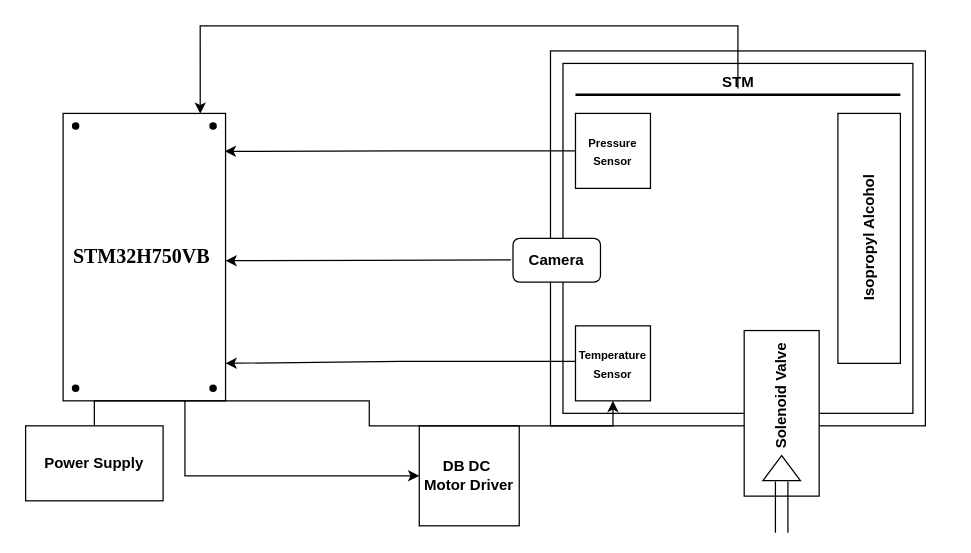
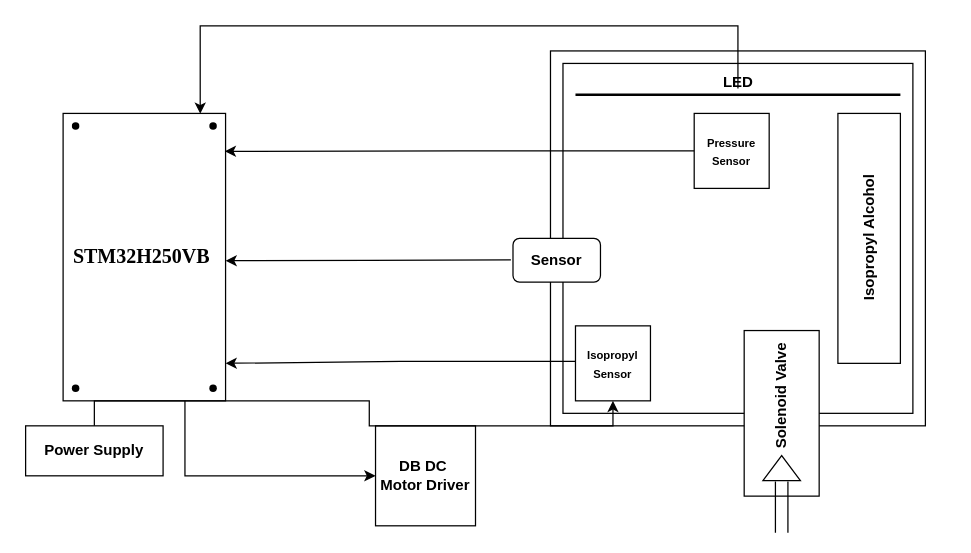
  <mxCell id="0" />
  <mxCell id="1" parent="0" />
  <mxCell id="2" style="edgeStyle=orthogonalEdgeStyle;rounded=0;orthogonalLoop=1;jettySize=auto;html=1;exitX=0.75;exitY=1;exitDx=0;exitDy=0;entryX=0;entryY=0.5;entryDx=0;entryDy=0;" edge="1" parent="1" source="3" target="21"><mxGeometry relative="1" as="geometry" /></mxCell>
- <mxCell id="3" value="&lt;span style=&quot;font-size: 12pt; line-height: 115%; font-family: Times, serif;&quot; lang=&quot;EN&quot;&gt;&lt;b&gt;STM32H750VB&amp;nbsp;&lt;/b&gt;&lt;/span&gt;" style="rounded=0;whiteSpace=wrap;html=1;" vertex="1" parent="1"><mxGeometry x="50" y="90" width="130" height="230" as="geometry" /></mxCell>
+ <mxCell id="3" value="&lt;span style=&quot;font-size: 12pt; line-height: 115%; font-family: Times, serif;&quot; lang=&quot;EN&quot;&gt;&lt;b&gt;STM32H250VB&amp;nbsp;&lt;/b&gt;&lt;/span&gt;" style="rounded=0;whiteSpace=wrap;html=1;" vertex="1" parent="1"><mxGeometry x="50" y="90" width="130" height="230" as="geometry" /></mxCell>
  <mxCell id="4" value="" style="whiteSpace=wrap;html=1;aspect=fixed;" vertex="1" parent="1"><mxGeometry x="440" y="40" width="300" height="300" as="geometry" /></mxCell>
  <mxCell id="5" value="" style="whiteSpace=wrap;html=1;aspect=fixed;" vertex="1" parent="1"><mxGeometry x="450" y="50" width="280" height="280" as="geometry" /></mxCell>
- <mxCell id="6" value="&lt;b&gt;STM&lt;/b&gt;" style="text;html=1;align=center;verticalAlign=middle;resizable=0;points=[];autosize=1;strokeColor=none;fillColor=none;" vertex="1" parent="1"><mxGeometry x="565" y="50" width="50" height="30" as="geometry" /></mxCell>
- <mxCell id="7" value="&lt;b&gt;&lt;font style=&quot;font-size: 9px;&quot;&gt;Pressure Sensor&lt;/font&gt;&lt;/b&gt;" style="rounded=0;whiteSpace=wrap;html=1;" vertex="1" parent="1"><mxGeometry x="460" y="90" width="60" height="60" as="geometry" /></mxCell>
+ <mxCell id="6" value="&lt;b&gt;LED&lt;/b&gt;" style="text;html=1;align=center;verticalAlign=middle;resizable=0;points=[];autosize=1;strokeColor=none;fillColor=none;" vertex="1" parent="1"><mxGeometry x="565" y="50" width="50" height="30" as="geometry" /></mxCell>
+ <mxCell id="7" value="&lt;b&gt;&lt;font style=&quot;font-size: 9px;&quot;&gt;Pressure Sensor&lt;/font&gt;&lt;/b&gt;" style="rounded=0;whiteSpace=wrap;html=1;" vertex="1" parent="1"><mxGeometry x="555" y="90" width="60" height="60" as="geometry" /></mxCell>
  <mxCell id="8" style="edgeStyle=orthogonalEdgeStyle;rounded=0;orthogonalLoop=1;jettySize=auto;html=1;entryX=1.003;entryY=0.876;entryDx=0;entryDy=0;entryPerimeter=0;" edge="1" parent="1"><mxGeometry relative="1" as="geometry"><mxPoint x="180" y="289.96" as="targetPoint" /><mxPoint x="459.61" y="288.48" as="sourcePoint" /><Array as="points"><mxPoint x="320" y="289" /><mxPoint x="180" y="289" /></Array></mxGeometry></mxCell>
- <mxCell id="9" value="&lt;b&gt;&lt;font style=&quot;font-size: 9px;&quot;&gt;Temperature Sensor&lt;/font&gt;&lt;/b&gt;" style="rounded=0;whiteSpace=wrap;html=1;" vertex="1" parent="1"><mxGeometry x="460" y="260" width="60" height="60" as="geometry" /></mxCell>
+ <mxCell id="9" value="&lt;b&gt;&lt;font style=&quot;font-size: 9px;&quot;&gt;Isopropyl Sensor&lt;/font&gt;&lt;/b&gt;" style="rounded=0;whiteSpace=wrap;html=1;" vertex="1" parent="1"><mxGeometry x="460" y="260" width="60" height="60" as="geometry" /></mxCell>
  <mxCell id="10" value="" style="rounded=0;whiteSpace=wrap;html=1;" vertex="1" parent="1"><mxGeometry x="670" y="90" width="50" height="200" as="geometry" /></mxCell>
  <mxCell id="11" value="&lt;b&gt;Isopropyl Alcohol&lt;/b&gt;" style="text;html=1;align=center;verticalAlign=middle;resizable=0;points=[];autosize=1;strokeColor=none;fillColor=none;rotation=-90;" vertex="1" parent="1"><mxGeometry x="635" y="175" width="120" height="30" as="geometry" /></mxCell>
  <mxCell id="12" value="" style="line;strokeWidth=2;html=1;" vertex="1" parent="1"><mxGeometry x="460" y="70" width="260" height="10" as="geometry" /></mxCell>
  <mxCell id="13" value="&lt;b&gt;&amp;nbsp; &amp;nbsp; &amp;nbsp; &amp;nbsp; Solenoid Valve&lt;/b&gt;" style="html=1;whiteSpace=wrap;container=1;recursiveResize=0;collapsible=0;rotation=-90;" vertex="1" parent="1"><mxGeometry x="558.75" y="300" width="132.5" height="60" as="geometry" /></mxCell>
  <mxCell id="14" value="" style="triangle;html=1;whiteSpace=wrap;rotation=-90;" vertex="1" parent="13"><mxGeometry x="56.25" y="58.75" width="20" height="30" as="geometry" /></mxCell>
- <mxCell id="15" value="&lt;b&gt;Camera&lt;/b&gt;" style="rounded=1;whiteSpace=wrap;html=1;" vertex="1" parent="1"><mxGeometry x="410" y="190" width="70" height="35" as="geometry" /></mxCell>
+ <mxCell id="15" value="&lt;b&gt;Sensor&lt;/b&gt;" style="rounded=1;whiteSpace=wrap;html=1;" vertex="1" parent="1"><mxGeometry x="410" y="190" width="70" height="35" as="geometry" /></mxCell>
  <mxCell id="16" value="" style="shape=partialRectangle;whiteSpace=wrap;html=1;left=0;right=0;fillColor=none;rotation=-90;" vertex="1" parent="1"><mxGeometry x="605" y="400" width="40" height="10" as="geometry" /></mxCell>
  <mxCell id="17" style="edgeStyle=orthogonalEdgeStyle;rounded=0;orthogonalLoop=1;jettySize=auto;html=1;entryX=0.995;entryY=0.132;entryDx=0;entryDy=0;entryPerimeter=0;" edge="1" parent="1" source="7" target="3"><mxGeometry relative="1" as="geometry" /></mxCell>
  <mxCell id="18" style="edgeStyle=orthogonalEdgeStyle;rounded=0;orthogonalLoop=1;jettySize=auto;html=1;entryX=1.013;entryY=0.514;entryDx=0;entryDy=0;entryPerimeter=0;" edge="1" parent="1"><mxGeometry relative="1" as="geometry"><mxPoint x="408.31" y="207.14" as="sourcePoint" /><mxPoint x="180" y="207.86" as="targetPoint" /></mxGeometry></mxCell>
  <mxCell id="19" style="edgeStyle=orthogonalEdgeStyle;rounded=0;orthogonalLoop=1;jettySize=auto;html=1;entryX=0.844;entryY=0.001;entryDx=0;entryDy=0;entryPerimeter=0;" edge="1" parent="1" source="12" target="3"><mxGeometry relative="1" as="geometry"><Array as="points"><mxPoint x="590" y="20" /><mxPoint x="160" y="20" /></Array></mxGeometry></mxCell>
- <mxCell id="20" value="&lt;b&gt;Power Supply&lt;/b&gt;" style="rounded=0;whiteSpace=wrap;html=1;" vertex="1" parent="1"><mxGeometry x="20" y="340" width="110" height="60" as="geometry" /></mxCell>
- <mxCell id="21" value="&lt;b&gt;DB DC&amp;nbsp;&lt;/b&gt;&lt;div&gt;&lt;b&gt;Motor Driver&lt;/b&gt;&lt;/div&gt;" style="whiteSpace=wrap;html=1;aspect=fixed;" vertex="1" parent="1"><mxGeometry x="335" y="340" width="80" height="80" as="geometry" /></mxCell>
+ <mxCell id="20" value="&lt;b&gt;Power Supply&lt;/b&gt;" style="rounded=0;whiteSpace=wrap;html=1;" vertex="1" parent="1"><mxGeometry x="20" y="340" width="110" height="40" as="geometry" /></mxCell>
+ <mxCell id="21" value="&lt;b&gt;DB DC&amp;nbsp;&lt;/b&gt;&lt;div&gt;&lt;b&gt;Motor Driver&lt;/b&gt;&lt;/div&gt;" style="whiteSpace=wrap;html=1;aspect=fixed;" vertex="1" parent="1"><mxGeometry x="300" y="340" width="80" height="80" as="geometry" /></mxCell>
  <mxCell id="22" style="edgeStyle=orthogonalEdgeStyle;rounded=0;orthogonalLoop=1;jettySize=auto;html=1;exitX=0.5;exitY=0;exitDx=0;exitDy=0;" edge="1" parent="1" source="20" target="9"><mxGeometry relative="1" as="geometry" /></mxCell>
  <mxCell id="23" value="" style="shape=waypoint;sketch=0;fillStyle=solid;size=6;pointerEvents=1;points=[];fillColor=none;resizable=0;rotatable=0;perimeter=centerPerimeter;snapToPoint=1;" vertex="1" parent="1"><mxGeometry x="50" y="90" width="20" height="20" as="geometry" /></mxCell>
  <mxCell id="24" value="" style="shape=waypoint;sketch=0;fillStyle=solid;size=6;pointerEvents=1;points=[];fillColor=none;resizable=0;rotatable=0;perimeter=centerPerimeter;snapToPoint=1;" vertex="1" parent="1"><mxGeometry x="160" y="300" width="20" height="20" as="geometry" /></mxCell>
  <mxCell id="25" value="" style="shape=waypoint;sketch=0;fillStyle=solid;size=6;pointerEvents=1;points=[];fillColor=none;resizable=0;rotatable=0;perimeter=centerPerimeter;snapToPoint=1;" vertex="1" parent="1"><mxGeometry x="50" y="300" width="20" height="20" as="geometry" /></mxCell>
  <mxCell id="26" value="" style="shape=waypoint;sketch=0;fillStyle=solid;size=6;pointerEvents=1;points=[];fillColor=none;resizable=0;rotatable=0;perimeter=centerPerimeter;snapToPoint=1;" vertex="1" parent="1"><mxGeometry x="160" y="90" width="20" height="20" as="geometry" /></mxCell>
